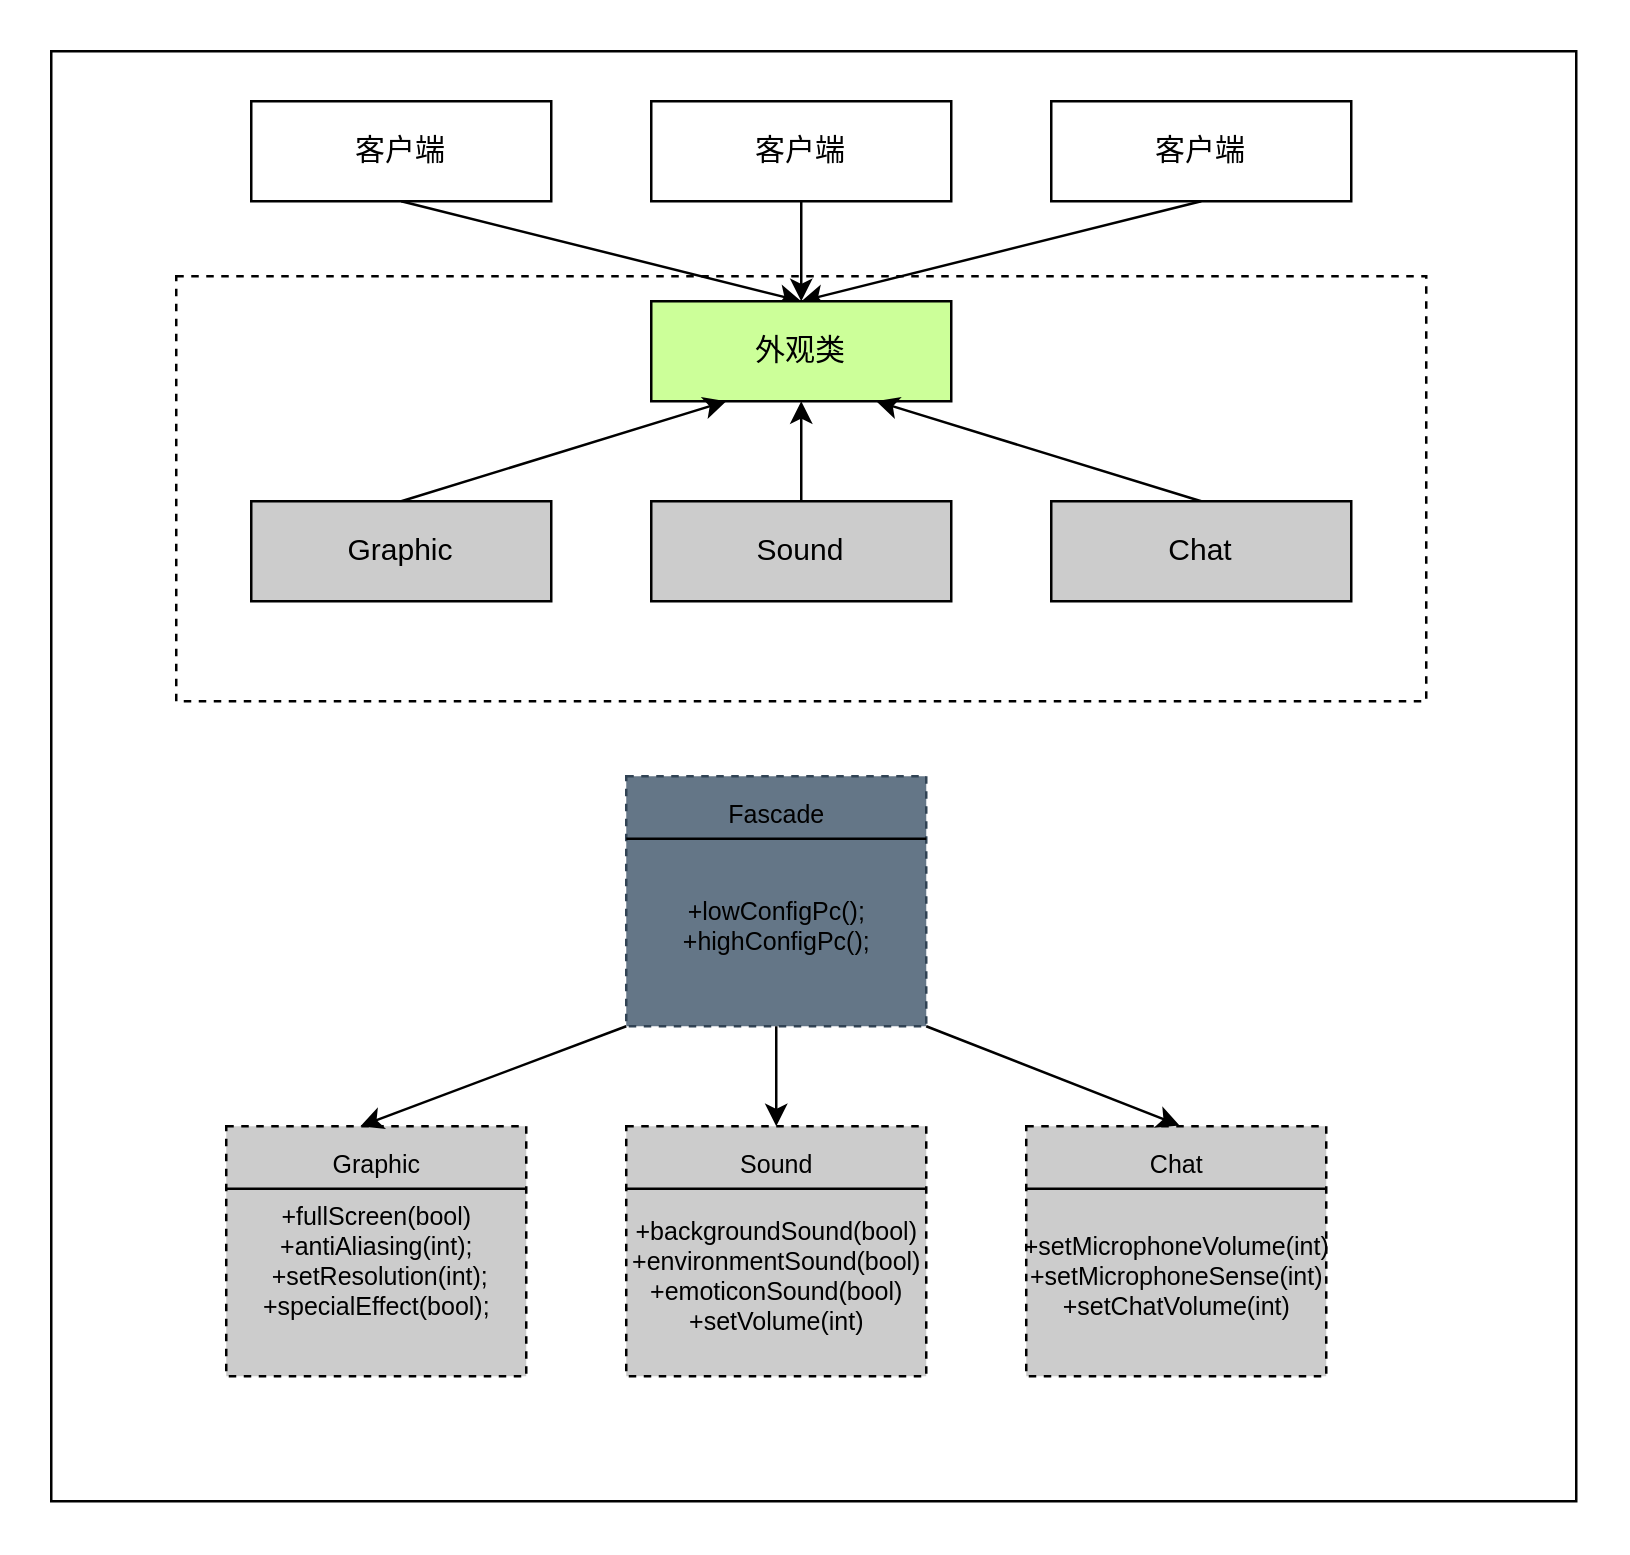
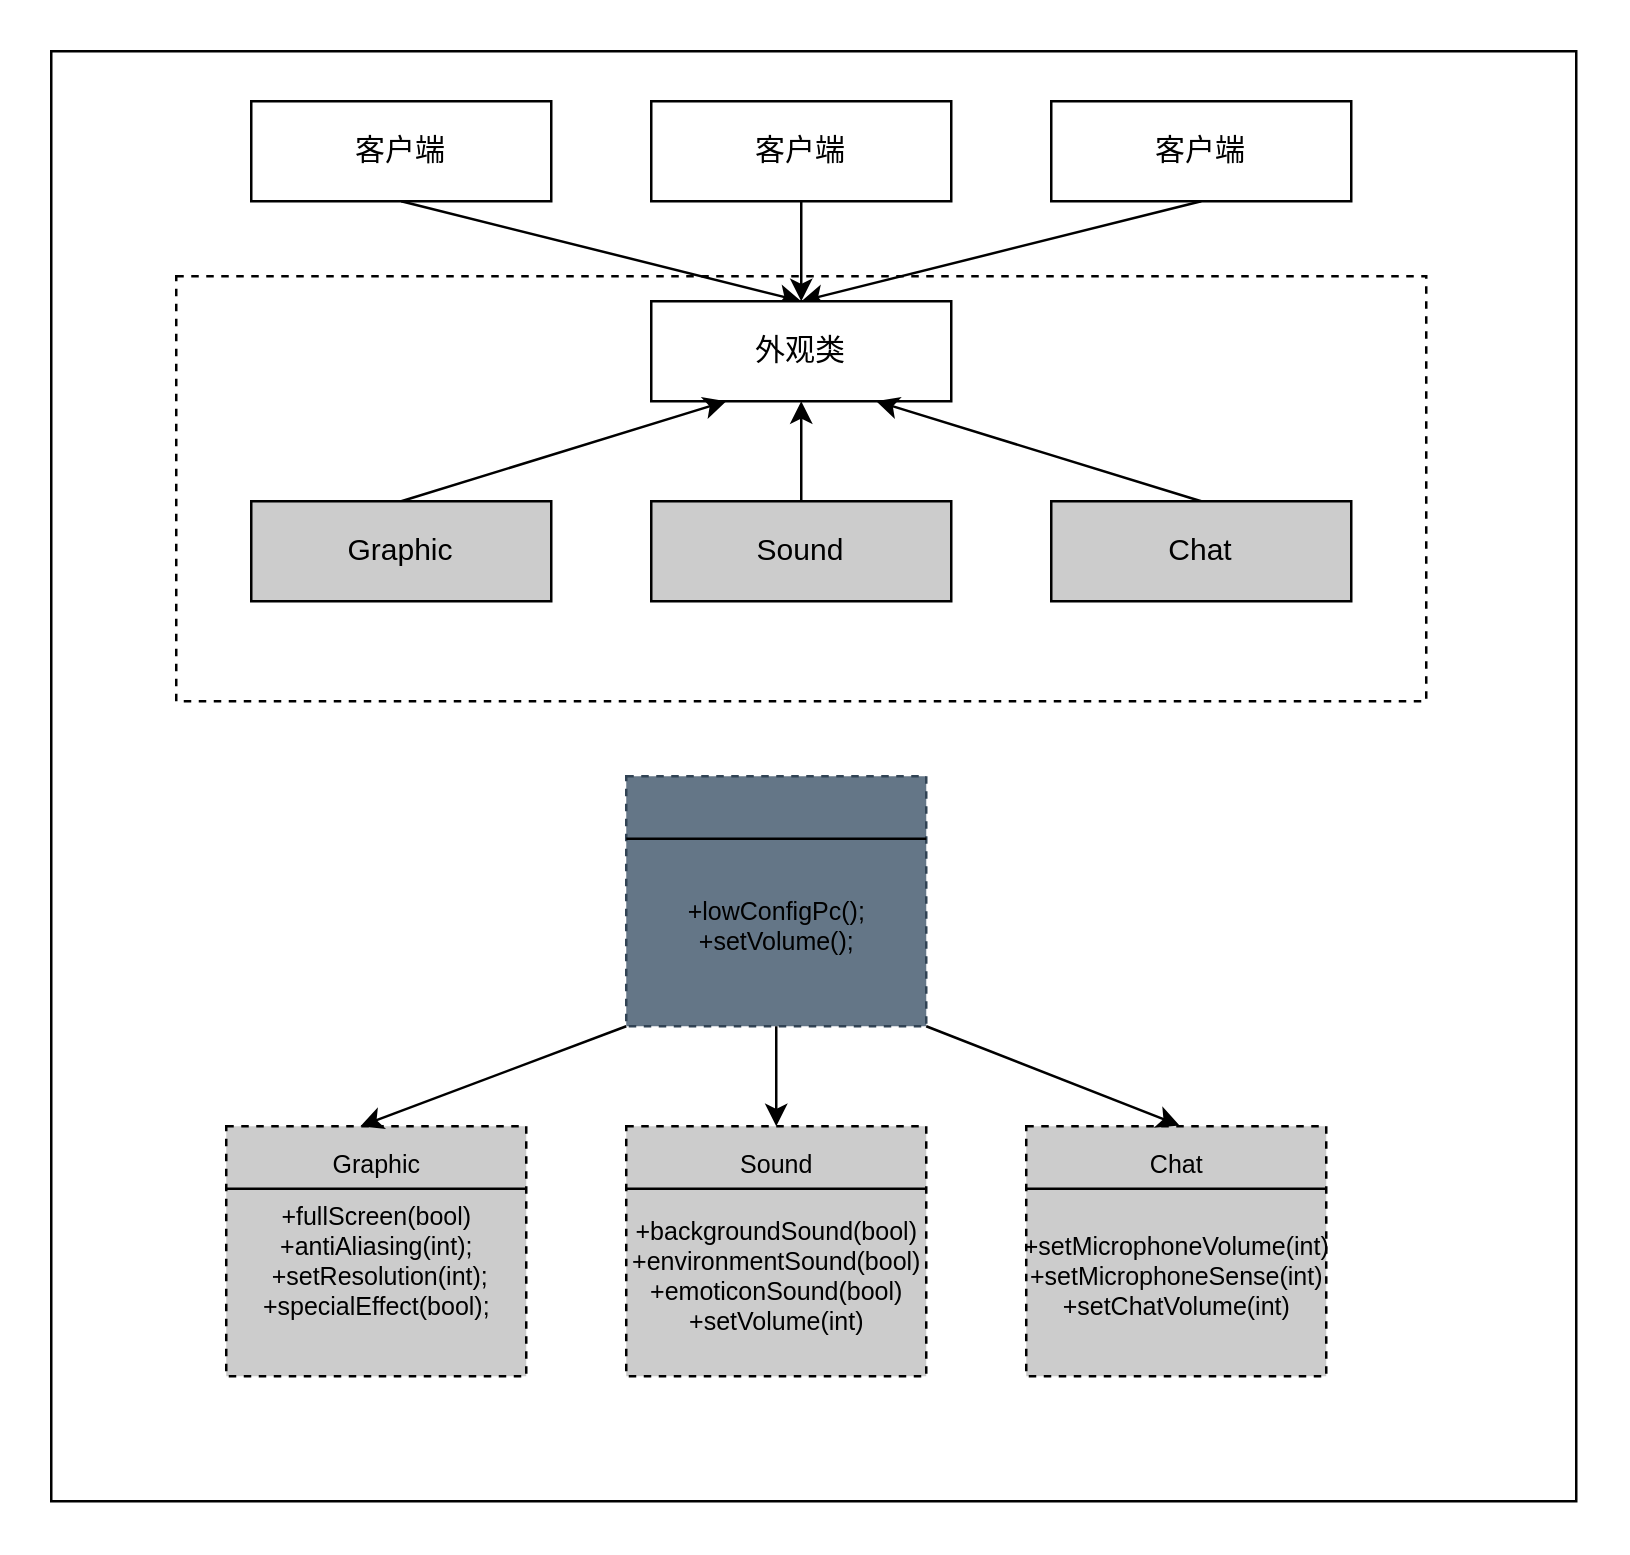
  <mxCell id="0" />
  <mxCell id="1" parent="0" />
  <mxCell id="2" value="" style="whiteSpace=wrap;html=1;strokeColor=#000000;fillColor=#FFFFFF;" vertex="1" parent="1"><mxGeometry x="20" y="20" width="610" height="580" as="geometry" /></mxCell>
  <mxCell id="3" value="" style="whiteSpace=wrap;html=1;strokeColor=#000000;fillColor=#FFFFFF;dashed=1;" vertex="1" parent="1"><mxGeometry x="70" y="110" width="500" height="170" as="geometry" /></mxCell>
  <mxCell id="4" style="edgeStyle=none;html=1;exitX=0.5;exitY=1;exitDx=0;exitDy=0;entryX=0.5;entryY=0;entryDx=0;entryDy=0;" edge="1" parent="1" source="5" target="10"><mxGeometry relative="1" as="geometry" /></mxCell>
  <mxCell id="5" value="客户端" style="whiteSpace=wrap;html=1;" vertex="1" parent="1"><mxGeometry x="100" y="40" width="120" height="40" as="geometry" /></mxCell>
  <mxCell id="6" style="edgeStyle=none;html=1;exitX=0.5;exitY=1;exitDx=0;exitDy=0;" edge="1" parent="1" source="7"><mxGeometry relative="1" as="geometry"><mxPoint x="320" y="120" as="targetPoint" /></mxGeometry></mxCell>
  <mxCell id="7" value="客户端" style="whiteSpace=wrap;html=1;" vertex="1" parent="1"><mxGeometry x="260" y="40" width="120" height="40" as="geometry" /></mxCell>
  <mxCell id="8" style="edgeStyle=none;html=1;exitX=0.5;exitY=1;exitDx=0;exitDy=0;entryX=0.5;entryY=0;entryDx=0;entryDy=0;" edge="1" parent="1" source="9" target="10"><mxGeometry relative="1" as="geometry" /></mxCell>
  <mxCell id="9" value="客户端" style="whiteSpace=wrap;html=1;" vertex="1" parent="1"><mxGeometry x="420" y="40" width="120" height="40" as="geometry" /></mxCell>
- <mxCell id="10" value="外观类" style="whiteSpace=wrap;html=1;strokeColor=#000000;fillColor=#CCFF99;" vertex="1" parent="1"><mxGeometry x="260" y="120" width="120" height="40" as="geometry" /></mxCell>
+ <mxCell id="10" value="外观类" style="whiteSpace=wrap;html=1;strokeColor=#000000;fillColor=#ffffff;" vertex="1" parent="1"><mxGeometry x="260" y="120" width="120" height="40" as="geometry" /></mxCell>
  <mxCell id="11" style="edgeStyle=none;html=1;exitX=0.5;exitY=0;exitDx=0;exitDy=0;entryX=0.25;entryY=1;entryDx=0;entryDy=0;" edge="1" parent="1" source="12" target="10"><mxGeometry relative="1" as="geometry" /></mxCell>
  <mxCell id="12" value="Graphic" style="whiteSpace=wrap;html=1;fillColor=#CCCCCC;" vertex="1" parent="1"><mxGeometry x="100" y="200" width="120" height="40" as="geometry" /></mxCell>
  <mxCell id="13" style="edgeStyle=none;html=1;exitX=0.5;exitY=0;exitDx=0;exitDy=0;entryX=0.5;entryY=1;entryDx=0;entryDy=0;" edge="1" parent="1" source="14" target="10"><mxGeometry relative="1" as="geometry" /></mxCell>
  <mxCell id="14" value="Sound" style="whiteSpace=wrap;html=1;fillColor=#CCCCCC;" vertex="1" parent="1"><mxGeometry x="260" y="200" width="120" height="40" as="geometry" /></mxCell>
  <mxCell id="15" style="edgeStyle=none;html=1;exitX=0.5;exitY=0;exitDx=0;exitDy=0;entryX=0.75;entryY=1;entryDx=0;entryDy=0;" edge="1" parent="1" source="16" target="10"><mxGeometry relative="1" as="geometry" /></mxCell>
  <mxCell id="16" value="Chat" style="whiteSpace=wrap;html=1;fillColor=#CCCCCC;" vertex="1" parent="1"><mxGeometry x="420" y="200" width="120" height="40" as="geometry" /></mxCell>
  <mxCell id="17" value="" style="group" vertex="1" connectable="0" parent="1"><mxGeometry x="90" y="310" width="455" height="240" as="geometry" /></mxCell>
  <mxCell id="18" value="" style="group" vertex="1" connectable="0" parent="17"><mxGeometry y="140" width="120" height="100" as="geometry" /></mxCell>
  <mxCell id="19" value="" style="whiteSpace=wrap;html=1;fontSize=10;dashed=1;strokeColor=#000000;fillColor=#CCCCCC;" vertex="1" parent="18"><mxGeometry width="120" height="100" as="geometry" /></mxCell>
  <mxCell id="20" style="edgeStyle=none;html=1;exitX=0;exitY=0.25;exitDx=0;exitDy=0;entryX=1;entryY=0.25;entryDx=0;entryDy=0;fontSize=10;endArrow=none;endFill=0;" edge="1" parent="18" source="19" target="19"><mxGeometry relative="1" as="geometry" /></mxCell>
  <mxCell id="21" value="Graphic" style="text;html=1;align=center;verticalAlign=middle;resizable=0;points=[];autosize=1;strokeColor=none;fillColor=none;fontSize=10;dashed=1;" vertex="1" parent="18"><mxGeometry x="30" width="60" height="30" as="geometry" /></mxCell>
  <mxCell id="22" value="+fullScreen(bool)&lt;br&gt;&lt;div&gt;+antiAliasing(int);&lt;/div&gt;&lt;div&gt;&amp;nbsp;+setResolution(int);&lt;/div&gt;&lt;div&gt;+specialEffect(bool);&lt;/div&gt;&lt;div&gt;&lt;br&gt;&lt;/div&gt;" style="text;html=1;align=center;verticalAlign=middle;resizable=0;points=[];autosize=1;strokeColor=none;fillColor=none;fontSize=10;dashed=1;" vertex="1" parent="18"><mxGeometry x="5" y="25" width="110" height="70" as="geometry" /></mxCell>
  <mxCell id="23" value="" style="group" vertex="1" connectable="0" parent="17"><mxGeometry x="160" y="140" width="130" height="100" as="geometry" /></mxCell>
  <mxCell id="24" value="" style="whiteSpace=wrap;html=1;fontSize=10;dashed=1;strokeColor=#000000;fillColor=#CCCCCC;" vertex="1" parent="23"><mxGeometry width="120" height="100" as="geometry" /></mxCell>
  <mxCell id="25" style="edgeStyle=none;html=1;exitX=0;exitY=0.25;exitDx=0;exitDy=0;entryX=1;entryY=0.25;entryDx=0;entryDy=0;fontSize=10;endArrow=none;endFill=0;" edge="1" parent="23" source="24" target="24"><mxGeometry relative="1" as="geometry" /></mxCell>
  <mxCell id="26" value="Sound" style="text;html=1;align=center;verticalAlign=middle;resizable=0;points=[];autosize=1;strokeColor=none;fillColor=none;fontSize=10;dashed=1;" vertex="1" parent="23"><mxGeometry x="35" width="50" height="30" as="geometry" /></mxCell>
  <mxCell id="27" value="&lt;div&gt;+backgroundSound(bool)&lt;/div&gt;&lt;div&gt;+environmentSound(bool)&lt;/div&gt;&lt;div&gt;+emoticonSound(bool)&lt;/div&gt;&lt;div&gt;+setVolume(int)&lt;/div&gt;" style="text;html=1;align=center;verticalAlign=middle;resizable=0;points=[];autosize=1;strokeColor=none;fillColor=none;fontSize=10;dashed=1;" vertex="1" parent="23"><mxGeometry x="-10" y="30" width="140" height="60" as="geometry" /></mxCell>
  <mxCell id="28" value="" style="group" vertex="1" connectable="0" parent="17"><mxGeometry x="160" width="120" height="100" as="geometry" /></mxCell>
  <mxCell id="29" value="" style="whiteSpace=wrap;html=1;fontSize=10;fillColor=#647687;fontColor=#ffffff;strokeColor=#314354;dashed=1;" vertex="1" parent="28"><mxGeometry width="120" height="100" as="geometry" /></mxCell>
  <mxCell id="30" style="edgeStyle=none;html=1;exitX=0;exitY=0.25;exitDx=0;exitDy=0;entryX=1;entryY=0.25;entryDx=0;entryDy=0;fontSize=10;endArrow=none;endFill=0;" edge="1" parent="28" source="29" target="29"><mxGeometry relative="1" as="geometry" /></mxCell>
- <mxCell id="31" value="Fascade" style="text;html=1;align=center;verticalAlign=middle;resizable=0;points=[];autosize=1;strokeColor=none;fillColor=none;fontSize=10;dashed=1;" vertex="1" parent="28"><mxGeometry x="30" width="60" height="30" as="geometry" /></mxCell>
- <mxCell id="32" value="+lowConfigPc();&lt;br&gt;+highConfigPc();" style="text;html=1;align=center;verticalAlign=middle;resizable=0;points=[];autosize=1;strokeColor=none;fillColor=none;fontSize=10;dashed=1;" vertex="1" parent="28"><mxGeometry x="10" y="40" width="100" height="40" as="geometry" /></mxCell>
+ <mxCell id="32" value="+lowConfigPc();&lt;br&gt;+setVolume();" style="text;html=1;align=center;verticalAlign=middle;resizable=0;points=[];autosize=1;strokeColor=none;fillColor=none;fontSize=10;dashed=1;" vertex="1" parent="28"><mxGeometry x="10" y="40" width="100" height="40" as="geometry" /></mxCell>
  <mxCell id="33" value="" style="group" vertex="1" connectable="0" parent="17"><mxGeometry x="320" y="140" width="135" height="100" as="geometry" /></mxCell>
  <mxCell id="34" value="" style="whiteSpace=wrap;html=1;fontSize=10;dashed=1;strokeColor=#000000;fillColor=#CCCCCC;" vertex="1" parent="33"><mxGeometry width="120" height="100" as="geometry" /></mxCell>
  <mxCell id="35" style="edgeStyle=none;html=1;exitX=0;exitY=0.25;exitDx=0;exitDy=0;entryX=1;entryY=0.25;entryDx=0;entryDy=0;fontSize=10;endArrow=none;endFill=0;" edge="1" parent="33" source="34" target="34"><mxGeometry relative="1" as="geometry" /></mxCell>
  <mxCell id="36" value="Chat" style="text;html=1;align=center;verticalAlign=middle;resizable=0;points=[];autosize=1;strokeColor=none;fillColor=none;fontSize=10;dashed=1;" vertex="1" parent="33"><mxGeometry x="40" width="40" height="30" as="geometry" /></mxCell>
  <mxCell id="37" value="&lt;div&gt;+setMicrophoneVolume(int)&lt;/div&gt;&lt;div&gt;+setMicrophoneSense(int)&lt;/div&gt;&lt;div&gt;+setChatVolume(int)&lt;/div&gt;" style="text;html=1;align=center;verticalAlign=middle;resizable=0;points=[];autosize=1;strokeColor=none;fillColor=none;fontSize=10;dashed=1;" vertex="1" parent="33"><mxGeometry x="-15" y="35" width="150" height="50" as="geometry" /></mxCell>
  <mxCell id="38" style="edgeStyle=none;html=1;exitX=0;exitY=1;exitDx=0;exitDy=0;entryX=0.394;entryY=0;entryDx=0;entryDy=0;entryPerimeter=0;" edge="1" parent="17" source="29" target="21"><mxGeometry relative="1" as="geometry" /></mxCell>
  <mxCell id="39" style="edgeStyle=none;html=1;" edge="1" parent="17" source="29" target="26"><mxGeometry relative="1" as="geometry" /></mxCell>
  <mxCell id="40" style="edgeStyle=none;html=1;exitX=1;exitY=1;exitDx=0;exitDy=0;entryX=0.533;entryY=-0.011;entryDx=0;entryDy=0;entryPerimeter=0;" edge="1" parent="17" source="29" target="36"><mxGeometry relative="1" as="geometry" /></mxCell>
